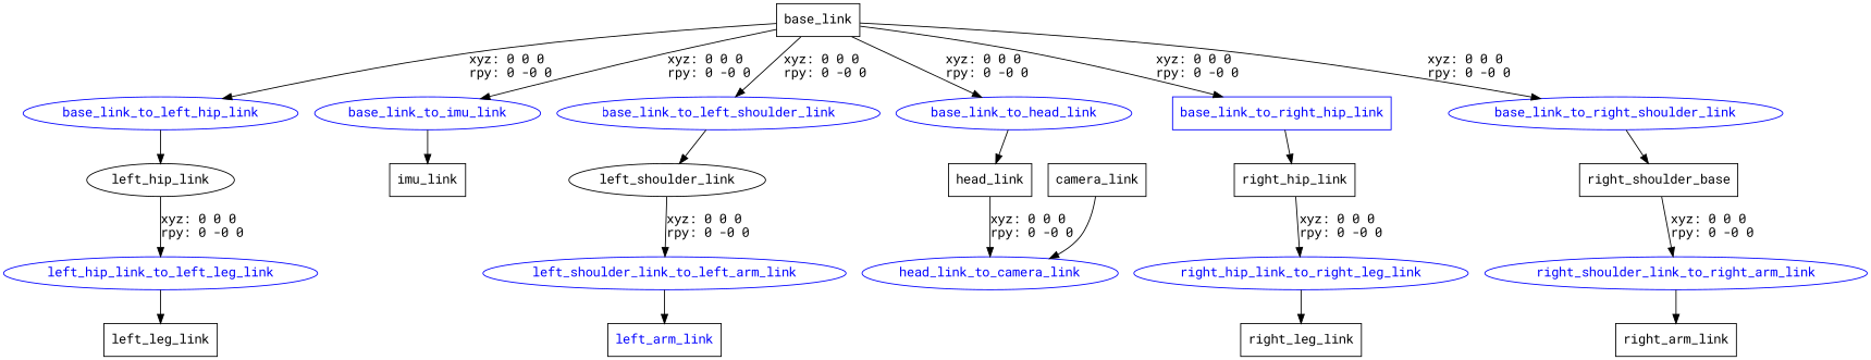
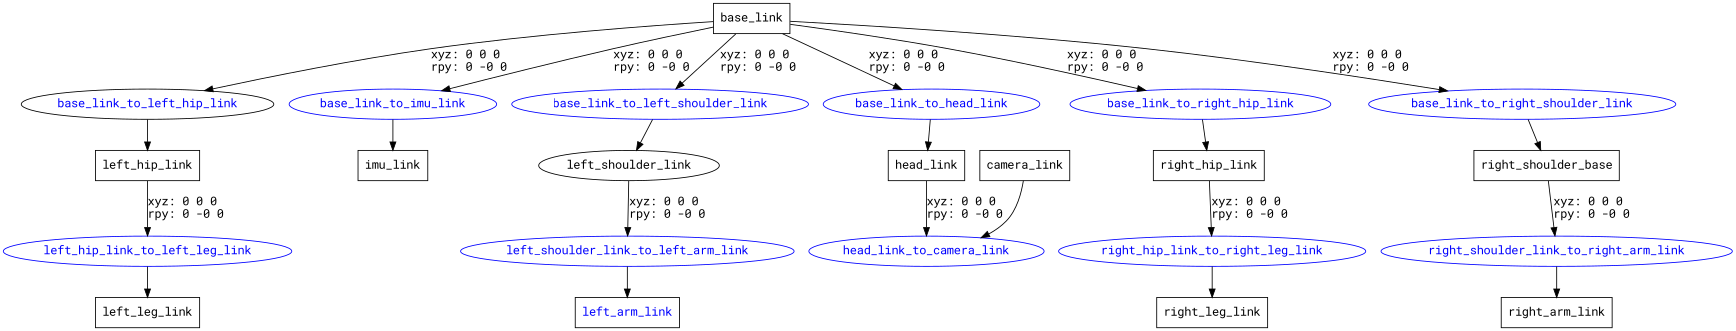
  digraph {
    fontname="Roboto Mono"
    node [fontname="Roboto Mono" shape=ellipse fontcolor=blue]
    edge [fontname="Roboto Mono"]
    n1 [label=base_link shape=box fontcolor=""]
    base_link_to_head_link [color=blue]
    base_link_to_imu_link [color=blue]
-   base_link_to_left_hip_link [color=blue]
+   base_link_to_left_hip_link [color=black]
    base_link_to_left_shoulder_link [color=blue]
-   base_link_to_right_hip_link [color=blue shape=box]
+   base_link_to_right_hip_link [color=blue]
    base_link_to_right_shoulder_link [color=blue]
    n8 [label=head_link shape=box fontcolor=""]
    n9 [label=imu_link shape=box fontcolor=""]
-   n10 [label=left_hip_link fontcolor=""]
+   n10 [label=left_hip_link shape=box fontcolor=""]
    n11 [label=left_shoulder_link fontcolor=""]
    n12 [label=right_hip_link shape=box fontcolor=""]
    n13 [label=right_shoulder_base shape=box fontcolor=""]
    head_link_to_camera_link [color=blue]
    n15 [label=camera_link shape=box fontcolor=""]
    left_hip_link_to_left_leg_link [color=blue]
    n17 [label=left_leg_link shape=box fontcolor=""]
    left_shoulder_link_to_left_arm_link [color=blue]
    n19 [label=left_arm_link shape=box]
    right_hip_link_to_right_leg_link [color=blue]
    n21 [label=right_leg_link shape=box fontcolor=""]
    right_shoulder_link_to_right_arm_link [color=blue]
    n23 [label=right_arm_link shape=box fontcolor=""]
    n1 -> base_link_to_head_link [label="xyz: 0 0 0 \nrpy: 0 -0 0"]
    n1 -> base_link_to_imu_link [label="xyz: 0 0 0 \nrpy: 0 -0 0"]
    n1 -> base_link_to_left_hip_link [label="xyz: 0 0 0 \nrpy: 0 -0 0"]
    n1 -> base_link_to_left_shoulder_link [label="xyz: 0 0 0 \nrpy: 0 -0 0"]
    n1 -> base_link_to_right_hip_link [label="xyz: 0 0 0 \nrpy: 0 -0 0"]
    n1 -> base_link_to_right_shoulder_link [label="xyz: 0 0 0 \nrpy: 0 -0 0"]
    base_link_to_head_link -> n8
    base_link_to_imu_link -> n9
    base_link_to_left_hip_link -> n10
    base_link_to_left_shoulder_link -> n11
    base_link_to_right_hip_link -> n12
    base_link_to_right_shoulder_link -> n13
    n8 -> head_link_to_camera_link [label="xyz: 0 0 0 \nrpy: 0 -0 0"]
    n10 -> left_hip_link_to_left_leg_link [label="xyz: 0 0 0 \nrpy: 0 -0 0"]
    n11 -> left_shoulder_link_to_left_arm_link [label="xyz: 0 0 0 \nrpy: 0 -0 0"]
    n12 -> right_hip_link_to_right_leg_link [label="xyz: 0 0 0 \nrpy: 0 -0 0"]
    n13 -> right_shoulder_link_to_right_arm_link [label="xyz: 0 0 0 \nrpy: 0 -0 0"]
    n15 -> head_link_to_camera_link
    left_hip_link_to_left_leg_link -> n17
    left_shoulder_link_to_left_arm_link -> n19
    right_hip_link_to_right_leg_link -> n21
    right_shoulder_link_to_right_arm_link -> n23
  }
